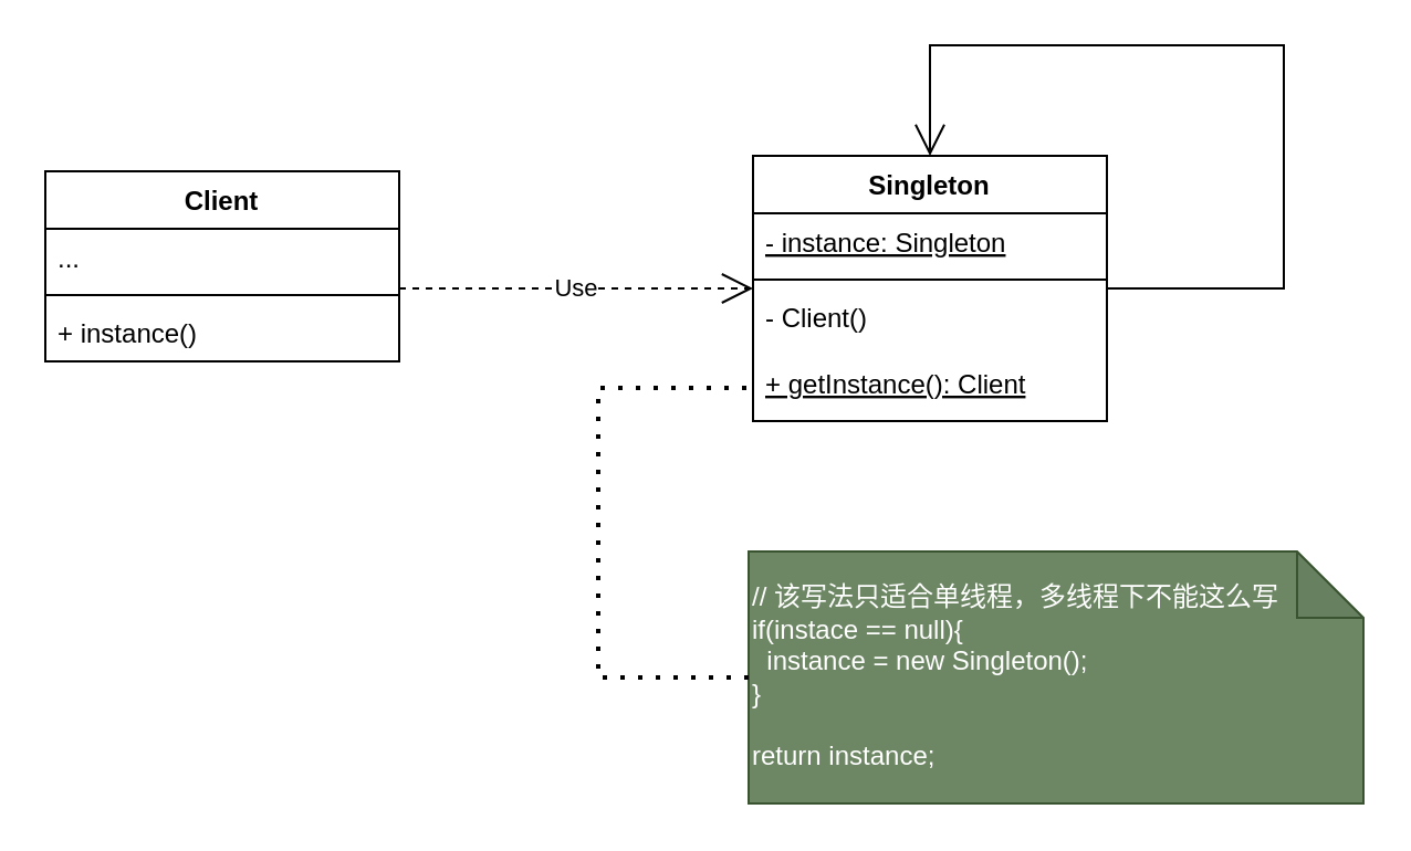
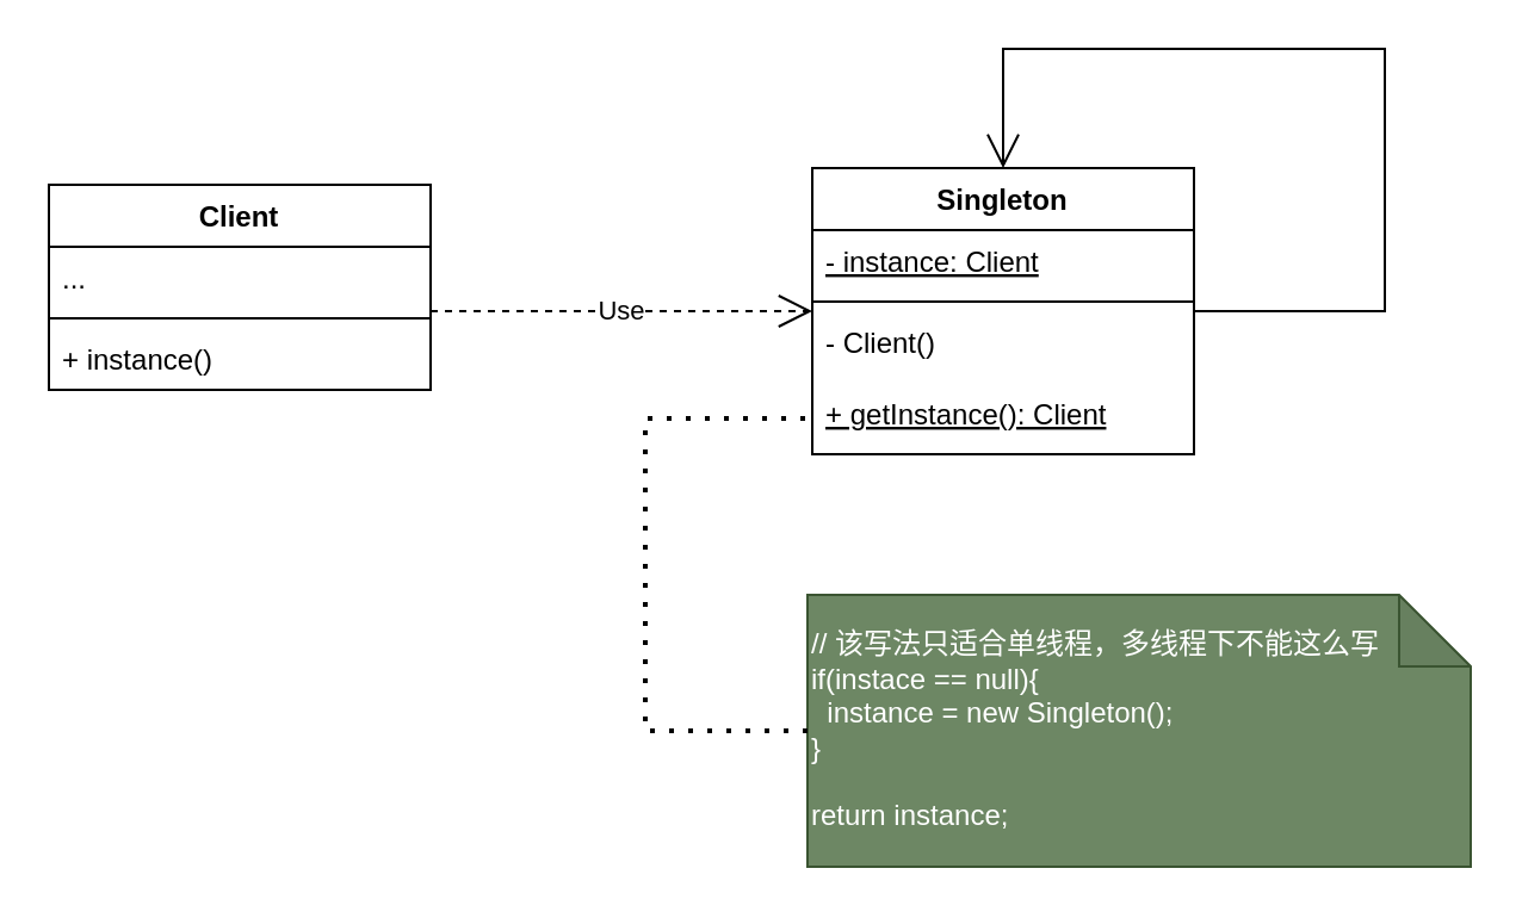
  <mxCell id="0" />
  <mxCell id="1" parent="0" />
  <mxCell id="2" value="Client" style="swimlane;fontStyle=1;align=center;verticalAlign=top;childLayout=stackLayout;horizontal=1;startSize=26;horizontalStack=0;resizeParent=1;resizeParentMax=0;resizeLast=0;collapsible=1;marginBottom=0;" vertex="1" parent="1"><mxGeometry x="20" y="77" width="160" height="86" as="geometry" /></mxCell>
  <mxCell id="3" value="..." style="text;strokeColor=none;fillColor=none;align=left;verticalAlign=top;spacingLeft=4;spacingRight=4;overflow=hidden;rotatable=0;points=[[0,0.5],[1,0.5]];portConstraint=eastwest;" vertex="1" parent="2"><mxGeometry y="26" width="160" height="26" as="geometry" /></mxCell>
  <mxCell id="4" value="" style="line;strokeWidth=1;fillColor=none;align=left;verticalAlign=middle;spacingTop=-1;spacingLeft=3;spacingRight=3;rotatable=0;labelPosition=right;points=[];portConstraint=eastwest;strokeColor=inherit;" vertex="1" parent="2"><mxGeometry y="52" width="160" height="8" as="geometry" /></mxCell>
  <mxCell id="5" value="+ instance()" style="text;strokeColor=none;fillColor=none;align=left;verticalAlign=top;spacingLeft=4;spacingRight=4;overflow=hidden;rotatable=0;points=[[0,0.5],[1,0.5]];portConstraint=eastwest;" vertex="1" parent="2"><mxGeometry y="60" width="160" height="26" as="geometry" /></mxCell>
  <mxCell id="6" value="Singleton" style="swimlane;fontStyle=1;align=center;verticalAlign=top;childLayout=stackLayout;horizontal=1;startSize=26;horizontalStack=0;resizeParent=1;resizeParentMax=0;resizeLast=0;collapsible=1;marginBottom=0;" vertex="1" parent="1"><mxGeometry x="340" y="70" width="160" height="120" as="geometry" /></mxCell>
- <mxCell id="7" value="- instance: Singleton" style="text;strokeColor=none;fillColor=none;align=left;verticalAlign=top;spacingLeft=4;spacingRight=4;overflow=hidden;rotatable=0;points=[[0,0.5],[1,0.5]];portConstraint=eastwest;fontStyle=4" vertex="1" parent="6"><mxGeometry y="26" width="160" height="26" as="geometry" /></mxCell>
+ <mxCell id="7" value="- instance: Client" style="text;strokeColor=none;fillColor=none;align=left;verticalAlign=top;spacingLeft=4;spacingRight=4;overflow=hidden;rotatable=0;points=[[0,0.5],[1,0.5]];portConstraint=eastwest;fontStyle=4" vertex="1" parent="6"><mxGeometry y="26" width="160" height="26" as="geometry" /></mxCell>
  <mxCell id="8" value="" style="line;strokeWidth=1;fillColor=none;align=left;verticalAlign=middle;spacingTop=-1;spacingLeft=3;spacingRight=3;rotatable=0;labelPosition=right;points=[];portConstraint=eastwest;strokeColor=inherit;" vertex="1" parent="6"><mxGeometry y="52" width="160" height="8" as="geometry" /></mxCell>
  <mxCell id="9" value="- Client()" style="text;strokeColor=none;fillColor=none;align=left;verticalAlign=top;spacingLeft=4;spacingRight=4;overflow=hidden;rotatable=0;points=[[0,0.5],[1,0.5]];portConstraint=eastwest;fontStyle=0" vertex="1" parent="6"><mxGeometry y="60" width="160" height="30" as="geometry" /></mxCell>
  <mxCell id="10" value="+ getInstance(): Client" style="text;strokeColor=none;fillColor=none;align=left;verticalAlign=top;spacingLeft=4;spacingRight=4;overflow=hidden;rotatable=0;points=[[0,0.5],[1,0.5]];portConstraint=eastwest;fontStyle=4" vertex="1" parent="6"><mxGeometry y="90" width="160" height="30" as="geometry" /></mxCell>
  <mxCell id="11" value="Use" style="endArrow=open;endSize=12;dashed=1;html=1;rounded=0;" edge="1" parent="1"><mxGeometry width="160" relative="1" as="geometry"><mxPoint x="180" y="130" as="sourcePoint" /><mxPoint x="340" y="130" as="targetPoint" /></mxGeometry></mxCell>
  <mxCell id="12" value="// 该写法只适合单线程，多线程下不能这么写&lt;br&gt;if(instace == null){&lt;br&gt;&amp;nbsp; instance = new Singleton();&lt;br&gt;}&lt;br&gt;&lt;br&gt;return instance;" style="shape=note;whiteSpace=wrap;html=1;backgroundOutline=1;darkOpacity=0.05;align=left;fillColor=#6d8764;strokeColor=#3A5431;fontColor=#ffffff;" vertex="1" parent="1"><mxGeometry x="338" y="249" width="278" height="114" as="geometry" /></mxCell>
  <mxCell id="13" value="" style="endArrow=none;dashed=1;html=1;dashPattern=1 3;strokeWidth=2;rounded=0;exitX=0;exitY=0.5;exitDx=0;exitDy=0;exitPerimeter=0;entryX=0;entryY=0.5;entryDx=0;entryDy=0;" edge="1" parent="1" source="12" target="10"><mxGeometry width="50" height="50" relative="1" as="geometry"><mxPoint x="270" y="310" as="sourcePoint" /><mxPoint x="320" y="260" as="targetPoint" /><Array as="points"><mxPoint x="270" y="306" /><mxPoint x="270" y="175" /></Array></mxGeometry></mxCell>
  <mxCell id="14" value="" style="endArrow=open;endFill=1;endSize=12;html=1;rounded=0;entryX=0.5;entryY=0;entryDx=0;entryDy=0;" edge="1" parent="1" target="6"><mxGeometry width="160" relative="1" as="geometry"><mxPoint x="500" y="130" as="sourcePoint" /><mxPoint x="660" y="130" as="targetPoint" /><Array as="points"><mxPoint x="580" y="130" /><mxPoint x="580" y="20" /><mxPoint x="420" y="20" /></Array></mxGeometry></mxCell>
